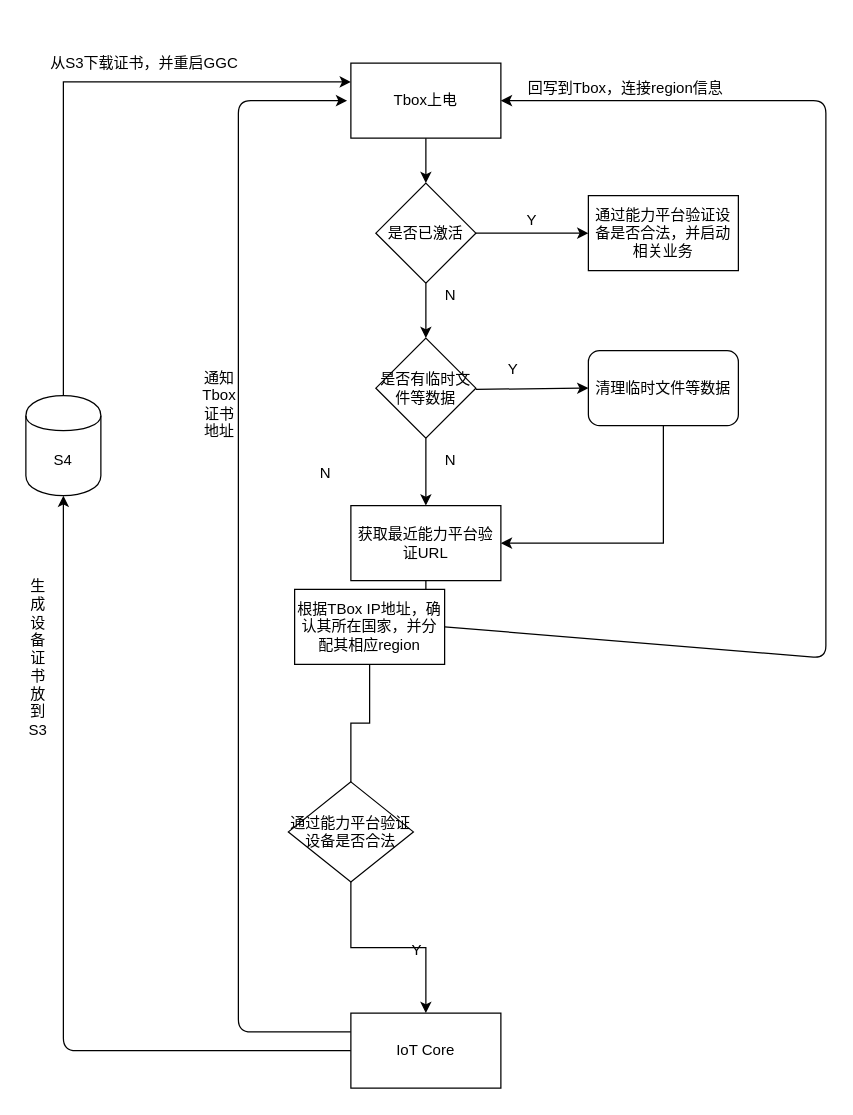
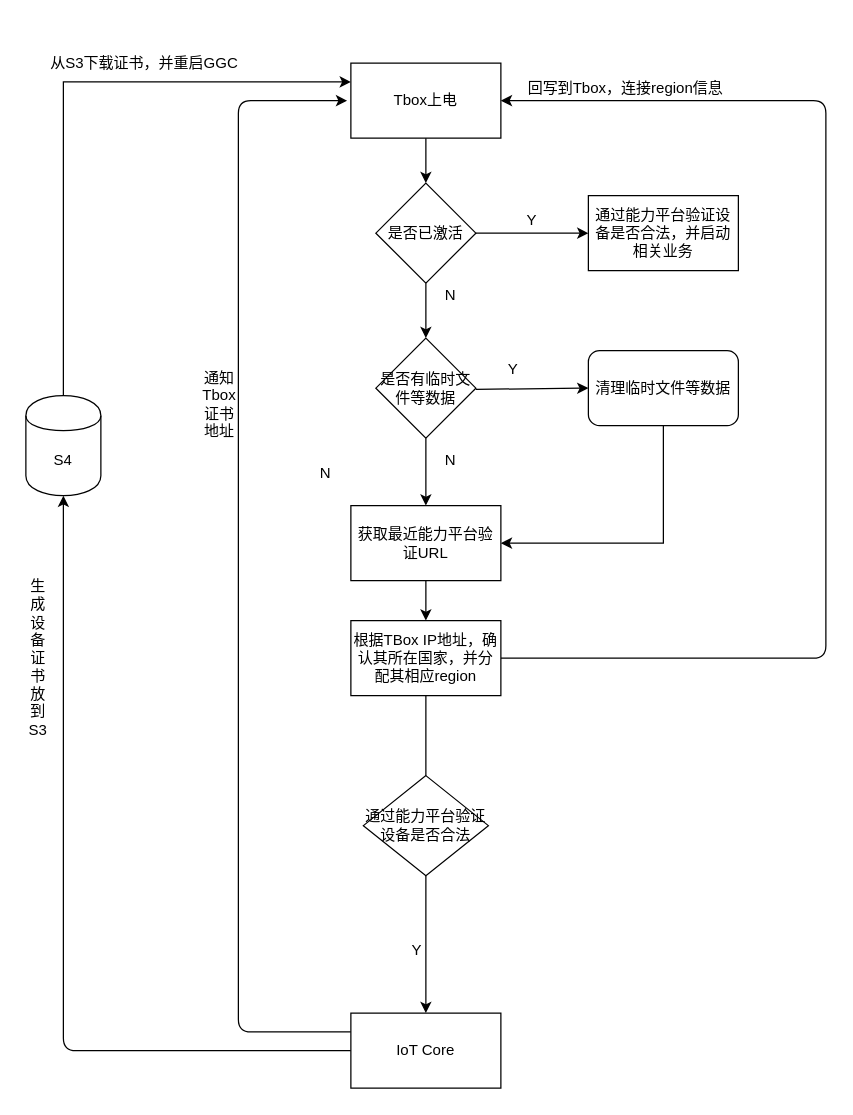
  <mxCell id="0" />
  <mxCell id="1" parent="0" />
  <mxCell id="2" value="" style="edgeStyle=orthogonalEdgeStyle;rounded=0;orthogonalLoop=1;jettySize=auto;html=1;" parent="1" edge="1"><mxGeometry relative="1" as="geometry"><mxPoint x="340" y="226" as="sourcePoint" /><mxPoint x="340" y="270" as="targetPoint" /></mxGeometry></mxCell>
  <mxCell id="3" value="N" style="text;html=1;strokeColor=none;fillColor=none;align=center;verticalAlign=middle;whiteSpace=wrap;rounded=0;" parent="1" vertex="1"><mxGeometry x="240" y="368" width="40" height="20" as="geometry" /></mxCell>
  <mxCell id="4" value="" style="edgeStyle=orthogonalEdgeStyle;rounded=0;orthogonalLoop=1;jettySize=auto;html=1;entryX=0;entryY=0.25;entryDx=0;entryDy=0;" parent="1" source="5" target="11" edge="1"><mxGeometry relative="1" as="geometry"><mxPoint x="50" y="236" as="targetPoint" /><Array as="points"><mxPoint x="50" y="65" /></Array></mxGeometry></mxCell>
  <mxCell id="5" value="S4" style="shape=cylinder;whiteSpace=wrap;html=1;boundedLbl=1;backgroundOutline=1;" parent="1" vertex="1"><mxGeometry x="20" y="316" width="60" height="80" as="geometry" /></mxCell>
  <mxCell id="6" value="" style="endArrow=classic;html=1;entryX=0.5;entryY=1;entryDx=0;entryDy=0;exitX=0;exitY=0.5;exitDx=0;exitDy=0;" parent="1" source="32" target="5" edge="1"><mxGeometry width="50" height="50" relative="1" as="geometry"><mxPoint x="20" y="616" as="sourcePoint" /><mxPoint x="70" y="566" as="targetPoint" /><Array as="points"><mxPoint x="50" y="840" /><mxPoint x="50" y="654" /></Array></mxGeometry></mxCell>
  <mxCell id="7" value="生成设备证书放到S3&lt;br&gt;" style="text;html=1;strokeColor=none;fillColor=none;align=center;verticalAlign=middle;whiteSpace=wrap;rounded=0;direction=south;" parent="1" vertex="1"><mxGeometry x="20" y="461" width="20" height="130" as="geometry" /></mxCell>
  <mxCell id="8" value="" style="endArrow=classic;html=1;exitX=0;exitY=0.25;exitDx=0;exitDy=0;" parent="1" source="32" edge="1"><mxGeometry width="50" height="50" relative="1" as="geometry"><mxPoint x="20" y="616" as="sourcePoint" /><mxPoint x="277" y="80" as="targetPoint" /><Array as="points"><mxPoint x="190" y="825" /><mxPoint x="190" y="639" /><mxPoint x="190" y="326" /><mxPoint x="190" y="80" /></Array></mxGeometry></mxCell>
  <mxCell id="9" value="通知Tbox证书地址" style="text;html=1;strokeColor=none;fillColor=none;align=center;verticalAlign=middle;whiteSpace=wrap;rounded=0;horizontal=1;" parent="1" vertex="1"><mxGeometry x="160" y="258" width="30" height="130" as="geometry" /></mxCell>
  <mxCell id="10" value="从S3下载证书，并重启GGC" style="text;html=1;strokeColor=none;fillColor=none;align=center;verticalAlign=middle;whiteSpace=wrap;rounded=0;" parent="1" vertex="1"><mxGeometry x="30" y="40" width="170" height="20" as="geometry" /></mxCell>
  <mxCell id="11" value="Tbox上电" style="rounded=0;whiteSpace=wrap;html=1;" parent="1" vertex="1"><mxGeometry x="280" y="50" width="120" height="60" as="geometry" /></mxCell>
  <mxCell id="12" value="" style="edgeStyle=orthogonalEdgeStyle;rounded=0;orthogonalLoop=1;jettySize=auto;html=1;entryX=0;entryY=0.5;entryDx=0;entryDy=0;" parent="1" source="13" target="17" edge="1"><mxGeometry relative="1" as="geometry"><mxPoint x="460" y="186" as="targetPoint" /></mxGeometry></mxCell>
  <mxCell id="13" value="是否已激活" style="rhombus;whiteSpace=wrap;html=1;" parent="1" vertex="1"><mxGeometry x="300" y="146" width="80" height="80" as="geometry" /></mxCell>
  <mxCell id="14" value="N" style="text;html=1;strokeColor=none;fillColor=none;align=center;verticalAlign=middle;whiteSpace=wrap;rounded=0;" parent="1" vertex="1"><mxGeometry x="340" y="226" width="40" height="20" as="geometry" /></mxCell>
  <mxCell id="15" value="" style="endArrow=classic;html=1;entryX=1;entryY=0.5;entryDx=0;entryDy=0;exitX=1;exitY=0.5;exitDx=0;exitDy=0;" parent="1" source="29" target="11" edge="1"><mxGeometry width="50" height="50" relative="1" as="geometry"><mxPoint x="660" y="430" as="sourcePoint" /><mxPoint x="540" y="80" as="targetPoint" /><Array as="points"><mxPoint x="660" y="526" /><mxPoint x="660" y="434" /><mxPoint x="660" y="80" /></Array></mxGeometry></mxCell>
  <mxCell id="16" value="回写到Tbox，连接region信息" style="text;html=1;strokeColor=none;fillColor=none;align=center;verticalAlign=middle;whiteSpace=wrap;rounded=0;" parent="1" vertex="1"><mxGeometry x="420" y="20" width="160" height="100" as="geometry" /></mxCell>
  <mxCell id="17" value="通过能力平台验证设备是否合法，并启动相关业务" style="rounded=0;whiteSpace=wrap;html=1;" parent="1" vertex="1"><mxGeometry x="470" y="156" width="120" height="60" as="geometry" /></mxCell>
  <mxCell id="18" value="Y" style="text;html=1;strokeColor=none;fillColor=none;align=center;verticalAlign=middle;whiteSpace=wrap;rounded=0;" parent="1" vertex="1"><mxGeometry x="405" y="166" width="40" height="20" as="geometry" /></mxCell>
  <mxCell id="19" value="是否有临时文件等数据" style="rhombus;whiteSpace=wrap;html=1;" parent="1" vertex="1"><mxGeometry x="300" y="270" width="80" height="80" as="geometry" /></mxCell>
  <mxCell id="20" value="" style="endArrow=classic;html=1;" parent="1" target="27" edge="1"><mxGeometry width="50" height="50" relative="1" as="geometry"><mxPoint x="340" y="350" as="sourcePoint" /><mxPoint x="390" y="300" as="targetPoint" /></mxGeometry></mxCell>
  <mxCell id="21" value="N" style="text;html=1;strokeColor=none;fillColor=none;align=center;verticalAlign=middle;whiteSpace=wrap;rounded=0;" parent="1" vertex="1"><mxGeometry x="340" y="358" width="40" height="20" as="geometry" /></mxCell>
  <mxCell id="22" value="" style="edgeStyle=orthogonalEdgeStyle;rounded=0;orthogonalLoop=1;jettySize=auto;html=1;entryX=1;entryY=0.5;entryDx=0;entryDy=0;exitX=0.5;exitY=1;exitDx=0;exitDy=0;" parent="1" source="23" target="27" edge="1"><mxGeometry relative="1" as="geometry"><mxPoint x="530" y="420" as="targetPoint" /></mxGeometry></mxCell>
  <mxCell id="23" value="清理临时文件等数据" style="rounded=1;whiteSpace=wrap;html=1;" parent="1" vertex="1"><mxGeometry x="470" y="280" width="120" height="60" as="geometry" /></mxCell>
  <mxCell id="24" value="" style="endArrow=classic;html=1;entryX=0;entryY=0.5;entryDx=0;entryDy=0;" parent="1" target="23" edge="1"><mxGeometry width="50" height="50" relative="1" as="geometry"><mxPoint x="380" y="311" as="sourcePoint" /><mxPoint x="430" y="261" as="targetPoint" /></mxGeometry></mxCell>
  <mxCell id="25" value="Y" style="text;html=1;strokeColor=none;fillColor=none;align=center;verticalAlign=middle;whiteSpace=wrap;rounded=0;" parent="1" vertex="1"><mxGeometry x="390" y="285" width="40" height="20" as="geometry" /></mxCell>
  <mxCell id="26" value="" style="edgeStyle=orthogonalEdgeStyle;rounded=0;orthogonalLoop=1;jettySize=auto;html=1;" parent="1" source="27" target="29" edge="1"><mxGeometry relative="1" as="geometry" /></mxCell>
  <mxCell id="27" value="获取最近能力平台验证URL" style="rounded=0;whiteSpace=wrap;html=1;" parent="1" vertex="1"><mxGeometry x="280" y="404" width="120" height="60" as="geometry" /></mxCell>
  <mxCell id="28" value="" style="edgeStyle=orthogonalEdgeStyle;rounded=0;orthogonalLoop=1;jettySize=auto;html=1;endArrow=none;" parent="1" source="29" target="31" edge="1"><mxGeometry relative="1" as="geometry" /></mxCell>
- <mxCell id="29" value="根据TBox IP地址，确认其所在国家，并分配其相应region" style="rounded=0;whiteSpace=wrap;html=1;" parent="1" vertex="1"><mxGeometry x="235" y="471" width="120" height="60" as="geometry" /></mxCell>
+ <mxCell id="29" value="根据TBox IP地址，确认其所在国家，并分配其相应region" style="rounded=0;whiteSpace=wrap;html=1;" parent="1" vertex="1"><mxGeometry x="280" y="496" width="120" height="60" as="geometry" /></mxCell>
  <mxCell id="30" value="" style="edgeStyle=orthogonalEdgeStyle;rounded=0;orthogonalLoop=1;jettySize=auto;html=1;" parent="1" source="31" target="32" edge="1"><mxGeometry relative="1" as="geometry" /></mxCell>
- <mxCell id="31" value="通过能力平台验证设备是否合法" style="rhombus;whiteSpace=wrap;html=1;" parent="1" vertex="1"><mxGeometry x="230" y="625" width="100" height="80" as="geometry" /></mxCell>
+ <mxCell id="31" value="通过能力平台验证设备是否合法" style="rhombus;whiteSpace=wrap;html=1;" parent="1" vertex="1"><mxGeometry x="290" y="620" width="100" height="80" as="geometry" /></mxCell>
  <mxCell id="32" value="IoT Core" style="rounded=0;whiteSpace=wrap;html=1;" parent="1" vertex="1"><mxGeometry x="280" y="810" width="120" height="60" as="geometry" /></mxCell>
  <mxCell id="33" value="Y" style="text;html=1;strokeColor=none;fillColor=none;align=center;verticalAlign=middle;whiteSpace=wrap;rounded=0;" parent="1" vertex="1"><mxGeometry x="313" y="750" width="40" height="20" as="geometry" /></mxCell>
  <mxCell id="34" value="" style="endArrow=classic;html=1;exitX=0.5;exitY=1;exitDx=0;exitDy=0;" parent="1" source="11" target="13" edge="1"><mxGeometry width="50" height="50" relative="1" as="geometry"><mxPoint x="360" y="276" as="sourcePoint" /><mxPoint x="410" y="226" as="targetPoint" /></mxGeometry></mxCell>
